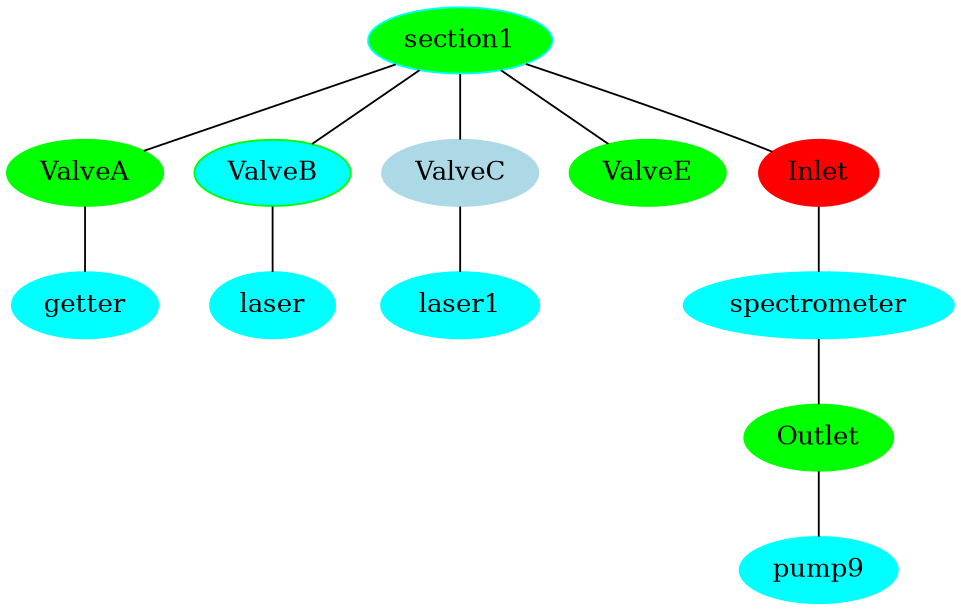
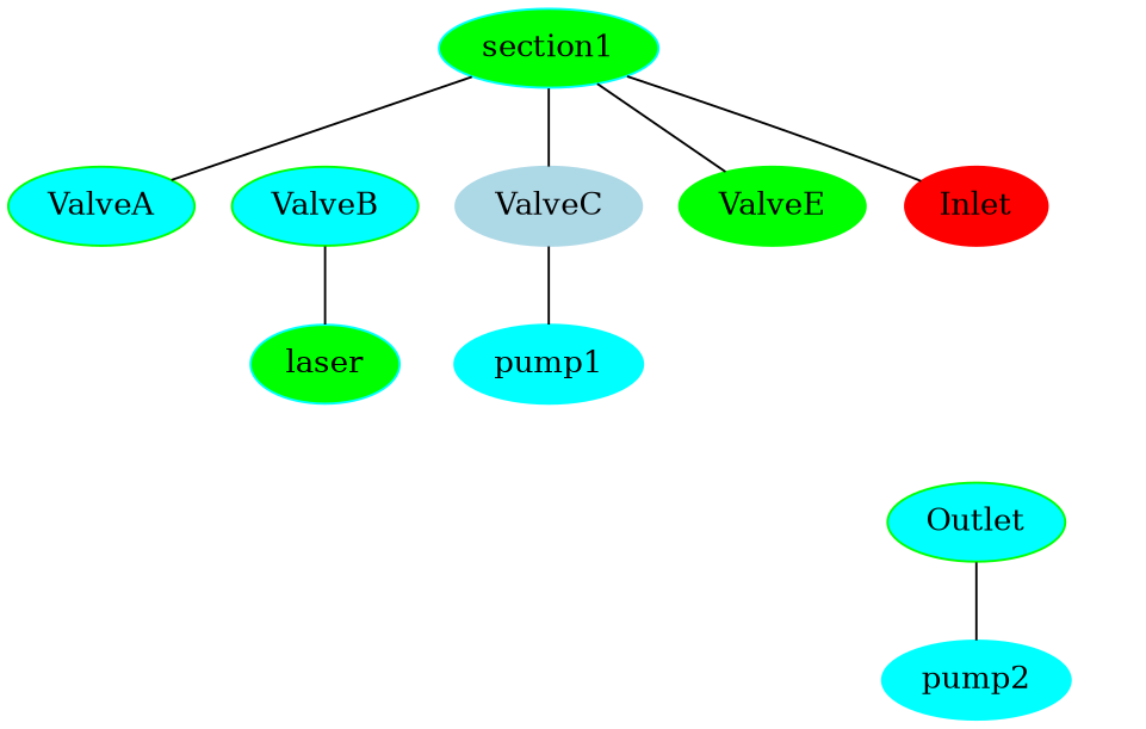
  graph {
    node [color="#00FFFF" style=filled]
-   Outlet [color=green]
-   pump2 [label=pump9]
-   spectrometer
-   ValveA [color=green]
-   getter
+   Outlet [color=green fillcolor="#00FFFF"]
+   pump2
+   ValveA [color=green fillcolor="#00FFFF"]
    section1 [fillcolor=green]
    ValveB [color=green fillcolor="#00FFFF"]
    ValveC [color=lightblue]
    ValveE [color=green]
    Inlet [color=red]
-   laser
-   pump1 [label=laser1]
+   laser [fillcolor=green]
+   pump1
    Outlet -- pump2
-   spectrometer -- Outlet
-   ValveA -- getter
    section1 -- ValveA
-   section1 -- ValveB
    section1 -- ValveC
    section1 -- ValveE
    section1 -- Inlet
    ValveB -- laser
    ValveC -- pump1
-   Inlet -- spectrometer
  }
